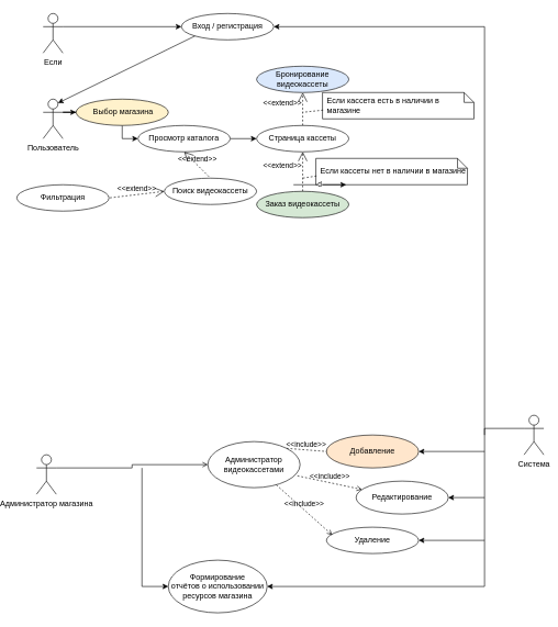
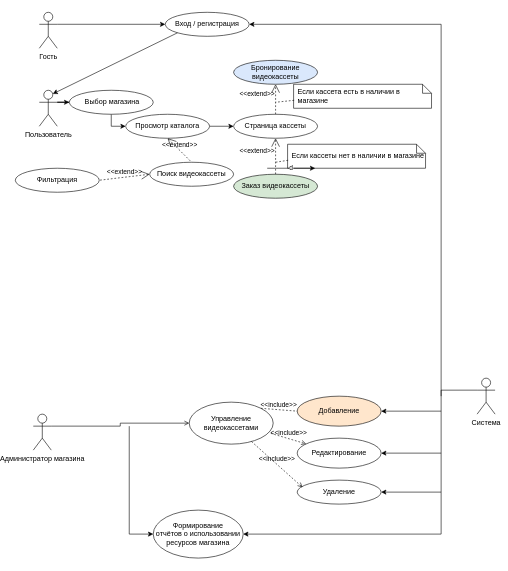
  <mxCell id="0" />
  <mxCell id="1" parent="0" />
  <mxCell id="2" style="rounded=0;orthogonalLoop=1;jettySize=auto;html=1;exitX=1;exitY=0.333;exitDx=0;exitDy=0;exitPerimeter=0;edgeStyle=elbowEdgeStyle;endArrow=open;" parent="1" source="3" target="10" edge="1"><mxGeometry relative="1" as="geometry" /></mxCell>
  <mxCell id="3" value="Администратор магазина" style="shape=umlActor;verticalLabelPosition=bottom;verticalAlign=top;html=1;outlineConnect=0;" parent="1" vertex="1"><mxGeometry x="50" y="690" width="30" height="60" as="geometry" /></mxCell>
  <mxCell id="4" style="edgeStyle=orthogonalEdgeStyle;rounded=0;orthogonalLoop=1;jettySize=auto;html=1;exitX=1;exitY=0.333;exitDx=0;exitDy=0;exitPerimeter=0;entryX=0;entryY=0.5;entryDx=0;entryDy=0;" parent="1" source="5" target="6" edge="1"><mxGeometry relative="1" as="geometry" /></mxCell>
- <mxCell id="5" value="Если" style="shape=umlActor;verticalLabelPosition=bottom;verticalAlign=top;html=1;outlineConnect=0;" parent="1" vertex="1"><mxGeometry x="60" y="20" width="30" height="60" as="geometry" /></mxCell>
+ <mxCell id="5" value="Гость" style="shape=umlActor;verticalLabelPosition=bottom;verticalAlign=top;html=1;outlineConnect=0;" parent="1" vertex="1"><mxGeometry x="60" y="20" width="30" height="60" as="geometry" /></mxCell>
  <mxCell id="6" value="Вход / регистрация" style="ellipse;whiteSpace=wrap;html=1;" parent="1" vertex="1"><mxGeometry x="270" y="20" width="140" height="40" as="geometry" /></mxCell>
  <mxCell id="7" style="edgeStyle=orthogonalEdgeStyle;rounded=0;orthogonalLoop=1;jettySize=auto;html=1;exitX=1;exitY=0.5;exitDx=0;exitDy=0;entryX=0;entryY=0.5;entryDx=0;entryDy=0;" parent="1" source="8" target="31" edge="1"><mxGeometry relative="1" as="geometry" /></mxCell>
  <mxCell id="8" value="Просмотр каталога" style="ellipse;whiteSpace=wrap;html=1;" parent="1" vertex="1"><mxGeometry x="204" y="190" width="140" height="40" as="geometry" /></mxCell>
  <mxCell id="9" value="Поиск видеокассеты" style="ellipse;whiteSpace=wrap;html=1;" parent="1" vertex="1"><mxGeometry x="244" y="270" width="140" height="40" as="geometry" /></mxCell>
- <mxCell id="10" value="Администратор видеокассетами" style="ellipse;whiteSpace=wrap;html=1;" parent="1" vertex="1"><mxGeometry x="310" y="670" width="140" height="70" as="geometry" /></mxCell>
+ <mxCell id="10" value="Управление видеокассетами" style="ellipse;whiteSpace=wrap;html=1;" parent="1" vertex="1"><mxGeometry x="310" y="670" width="140" height="70" as="geometry" /></mxCell>
  <mxCell id="11" style="edgeStyle=orthogonalEdgeStyle;rounded=0;orthogonalLoop=1;jettySize=auto;html=1;exitX=1;exitY=0.333;exitDx=0;exitDy=0;exitPerimeter=0;" parent="1" source="12" target="26" edge="1"><mxGeometry relative="1" as="geometry" /></mxCell>
  <mxCell id="12" value="Пользователь" style="shape=umlActor;verticalLabelPosition=bottom;verticalAlign=top;html=1;outlineConnect=0;" parent="1" vertex="1"><mxGeometry x="60" y="150" width="30" height="60" as="geometry" /></mxCell>
  <mxCell id="13" value="Добавление" style="ellipse;whiteSpace=wrap;html=1;fillColor=#ffe6cc;" parent="1" vertex="1"><mxGeometry x="490" y="660" width="140" height="50" as="geometry" /></mxCell>
  <mxCell id="14" value="Удаление" style="ellipse;whiteSpace=wrap;html=1;" parent="1" vertex="1"><mxGeometry x="490" y="800" width="140" height="40" as="geometry" /></mxCell>
- <mxCell id="15" value="Редактирование" style="ellipse;whiteSpace=wrap;html=1;" parent="1" vertex="1"><mxGeometry x="535" y="730" width="140" height="50" as="geometry" /></mxCell>
+ <mxCell id="15" value="Редактирование" style="ellipse;whiteSpace=wrap;html=1;" parent="1" vertex="1"><mxGeometry x="490" y="730" width="140" height="50" as="geometry" /></mxCell>
  <mxCell id="16" value="&amp;lt;&amp;lt;include&amp;gt;&amp;gt;" style="html=1;endArrow=none;verticalAlign=bottom;dashed=1;labelBackgroundColor=none;rounded=0;exitX=1;exitY=0;exitDx=0;exitDy=0;entryX=0;entryY=0.5;entryDx=0;entryDy=0;" parent="1" source="10" target="13" edge="1"><mxGeometry width="160" relative="1" as="geometry"><mxPoint x="447" y="585" as="sourcePoint" /><mxPoint x="585" y="565" as="targetPoint" /></mxGeometry></mxCell>
  <mxCell id="17" value="&amp;lt;&amp;lt;include&amp;gt;&amp;gt;" style="html=1;endArrow=open;verticalAlign=bottom;dashed=1;labelBackgroundColor=none;rounded=0;entryX=0.064;entryY=0.3;entryDx=0;entryDy=0;entryPerimeter=0;" parent="1" source="10" target="14" edge="1"><mxGeometry width="160" relative="1" as="geometry"><mxPoint x="400" y="790" as="sourcePoint" /><mxPoint x="490" y="810" as="targetPoint" /></mxGeometry></mxCell>
  <mxCell id="18" value="&amp;lt;&amp;lt;include&amp;gt;&amp;gt;" style="html=1;endArrow=open;verticalAlign=bottom;dashed=1;labelBackgroundColor=none;rounded=0;exitX=0.971;exitY=0.743;exitDx=0;exitDy=0;exitPerimeter=0;" parent="1" source="10" target="15" edge="1"><mxGeometry width="160" relative="1" as="geometry"><mxPoint x="400" y="760" as="sourcePoint" /><mxPoint x="461" y="765" as="targetPoint" /></mxGeometry></mxCell>
  <mxCell id="19" style="edgeStyle=orthogonalEdgeStyle;rounded=0;orthogonalLoop=1;jettySize=auto;html=1;exitX=0;exitY=0.333;exitDx=0;exitDy=0;exitPerimeter=0;entryX=1;entryY=0.5;entryDx=0;entryDy=0;" parent="1" source="20" target="14" edge="1"><mxGeometry relative="1" as="geometry"><mxPoint x="650" y="820" as="targetPoint" /><Array as="points"><mxPoint x="730" y="650" /><mxPoint x="730" y="820" /></Array></mxGeometry></mxCell>
  <mxCell id="20" value="Система" style="shape=umlActor;verticalLabelPosition=bottom;verticalAlign=top;html=1;outlineConnect=0;" parent="1" vertex="1"><mxGeometry x="790" y="630" width="30" height="60" as="geometry" /></mxCell>
  <mxCell id="21" value="" style="endArrow=classic;html=1;rounded=0;entryX=1;entryY=0.5;entryDx=0;entryDy=0;" parent="1" target="13" edge="1"><mxGeometry width="50" height="50" relative="1" as="geometry"><mxPoint x="730" y="685" as="sourcePoint" /><mxPoint x="450" y="470" as="targetPoint" /></mxGeometry></mxCell>
  <mxCell id="22" value="" style="endArrow=classic;html=1;rounded=0;entryX=1;entryY=0.5;entryDx=0;entryDy=0;" parent="1" target="15" edge="1"><mxGeometry width="50" height="50" relative="1" as="geometry"><mxPoint x="730" y="755" as="sourcePoint" /><mxPoint x="450" y="470" as="targetPoint" /></mxGeometry></mxCell>
  <mxCell id="23" value="" style="endArrow=classic;html=1;rounded=0;entryX=1;entryY=0.5;entryDx=0;entryDy=0;edgeStyle=orthogonalEdgeStyle;" parent="1" target="6" edge="1"><mxGeometry width="50" height="50" relative="1" as="geometry"><mxPoint x="730" y="660" as="sourcePoint" /><mxPoint x="520" y="260" as="targetPoint" /><Array as="points"><mxPoint x="730" y="40" /></Array></mxGeometry></mxCell>
  <mxCell id="24" value="Заказ видеокассеты" style="ellipse;whiteSpace=wrap;html=1;fillColor=#d5e8d4;" parent="1" vertex="1"><mxGeometry x="384" y="290" width="140" height="40" as="geometry" /></mxCell>
  <mxCell id="25" style="edgeStyle=orthogonalEdgeStyle;rounded=0;orthogonalLoop=1;jettySize=auto;html=1;entryX=0;entryY=0.5;entryDx=0;entryDy=0;" parent="1" source="26" target="8" edge="1"><mxGeometry relative="1" as="geometry"><mxPoint x="134" y="170" as="sourcePoint" /></mxGeometry></mxCell>
- <mxCell id="26" value="&amp;nbsp;Выбор магазина" style="ellipse;whiteSpace=wrap;html=1;fillColor=#fff2cc;" parent="1" vertex="1"><mxGeometry x="110" y="150" width="140" height="40" as="geometry" /></mxCell>
+ <mxCell id="26" value="&amp;nbsp;Выбор магазина" style="ellipse;whiteSpace=wrap;html=1;" parent="1" vertex="1"><mxGeometry x="110" y="150" width="140" height="40" as="geometry" /></mxCell>
  <mxCell id="27" value="&amp;lt;&amp;lt;extend&amp;gt;&amp;gt;" style="edgeStyle=none;html=1;startArrow=open;endArrow=none;startSize=12;verticalAlign=bottom;dashed=1;labelBackgroundColor=none;rounded=0;entryX=1;entryY=0.5;entryDx=0;entryDy=0;exitX=0;exitY=0.5;exitDx=0;exitDy=0;" parent="1" source="9" target="28" edge="1"><mxGeometry width="160" relative="1" as="geometry"><mxPoint x="200" y="300" as="sourcePoint" /><mxPoint x="274" y="310" as="targetPoint" /></mxGeometry></mxCell>
  <mxCell id="28" value="Фильтрация" style="ellipse;whiteSpace=wrap;html=1;" parent="1" vertex="1"><mxGeometry x="20" y="280" width="140" height="40" as="geometry" /></mxCell>
  <mxCell id="29" value="&amp;lt;&amp;lt;extend&amp;gt;&amp;gt;" style="edgeStyle=none;html=1;startArrow=open;endArrow=none;startSize=12;verticalAlign=bottom;dashed=1;labelBackgroundColor=none;rounded=0;exitX=0.5;exitY=1;exitDx=0;exitDy=0;entryX=0.5;entryY=0;entryDx=0;entryDy=0;" parent="1" source="8" target="9" edge="1"><mxGeometry width="160" relative="1" as="geometry"><mxPoint x="284" y="240" as="sourcePoint" /><mxPoint x="274" y="270" as="targetPoint" /></mxGeometry></mxCell>
  <mxCell id="30" value="Бронирование видеокассеты" style="ellipse;whiteSpace=wrap;html=1;fillColor=#dae8fc;" parent="1" vertex="1"><mxGeometry x="384" y="100" width="140" height="40" as="geometry" /></mxCell>
  <mxCell id="31" value="Страница кассеты" style="ellipse;whiteSpace=wrap;html=1;" parent="1" vertex="1"><mxGeometry x="384" y="190" width="140" height="40" as="geometry" /></mxCell>
  <mxCell id="32" value="Если кассеты нет в наличии в магазине" style="shape=note;size=15;spacingLeft=5;align=left;whiteSpace=wrap;" parent="1" vertex="1"><mxGeometry x="474" y="240" width="230" height="40" as="geometry" /></mxCell>
  <mxCell id="33" value="&amp;lt;&amp;lt;extend&amp;gt;&amp;gt;" style="align=right;html=1;verticalAlign=bottom;rounded=0;labelBackgroundColor=none;endArrow=open;endSize=12;dashed=1;exitX=0.5;exitY=0;exitDx=0;exitDy=0;" parent="1" source="24" target="31" edge="1"><mxGeometry relative="1" as="geometry"><mxPoint x="334" y="180" as="targetPoint" /><mxPoint x="494" y="180" as="sourcePoint" /></mxGeometry></mxCell>
  <mxCell id="34" value="" style="edgeStyle=none;html=1;endArrow=none;rounded=0;labelBackgroundColor=none;dashed=1;exitX=0.004;exitY=0.667;exitDx=0;exitDy=0;exitPerimeter=0;" parent="1" source="32" edge="1"><mxGeometry relative="1" as="geometry"><mxPoint x="454" y="270" as="targetPoint" /></mxGeometry></mxCell>
  <mxCell id="35" value="Если кассета есть в наличии в магазине" style="shape=note;size=15;spacingLeft=5;align=left;whiteSpace=wrap;" parent="1" vertex="1"><mxGeometry x="484" y="140" width="230" height="40" as="geometry" /></mxCell>
  <mxCell id="36" value="" style="edgeStyle=none;html=1;endArrow=none;rounded=0;labelBackgroundColor=none;dashed=1;exitX=0.004;exitY=0.667;exitDx=0;exitDy=0;exitPerimeter=0;" parent="1" source="35" edge="1"><mxGeometry relative="1" as="geometry"><mxPoint x="454" y="170" as="targetPoint" /></mxGeometry></mxCell>
  <mxCell id="37" value="&amp;lt;&amp;lt;extend&amp;gt;&amp;gt;" style="align=right;html=1;verticalAlign=bottom;rounded=0;labelBackgroundColor=none;endArrow=open;endSize=12;dashed=1;exitX=0.5;exitY=0;exitDx=0;exitDy=0;entryX=0.5;entryY=1;entryDx=0;entryDy=0;" parent="1" source="31" target="30" edge="1"><mxGeometry relative="1" as="geometry"><mxPoint x="368" y="130" as="targetPoint" /><mxPoint x="368" y="190" as="sourcePoint" /></mxGeometry></mxCell>
  <mxCell id="38" style="edgeStyle=elbowEdgeStyle;rounded=0;orthogonalLoop=1;jettySize=auto;html=1;entryX=0;entryY=0.5;entryDx=0;entryDy=0;" parent="1" target="39" edge="1"><mxGeometry relative="1" as="geometry"><mxPoint x="300" y="840" as="targetPoint" /><mxPoint x="210" y="710" as="sourcePoint" /><Array as="points"><mxPoint x="210" y="740" /></Array></mxGeometry></mxCell>
  <mxCell id="39" value="Формирование&lt;br&gt;отчётов о использовании ресурсов магазина" style="ellipse;whiteSpace=wrap;html=1;" parent="1" vertex="1"><mxGeometry x="250" y="850" width="150" height="80" as="geometry" /></mxCell>
  <mxCell id="40" value="" style="endArrow=classic;html=1;rounded=0;entryX=1;entryY=0.5;entryDx=0;entryDy=0;edgeStyle=elbowEdgeStyle;elbow=vertical;" parent="1" target="39" edge="1"><mxGeometry width="50" height="50" relative="1" as="geometry"><mxPoint x="730" y="820" as="sourcePoint" /><mxPoint x="540" y="680" as="targetPoint" /><Array as="points"><mxPoint x="570" y="890" /></Array></mxGeometry></mxCell>
  <mxCell id="41" style="rounded=0;orthogonalLoop=1;jettySize=auto;html=1;exitX=0;exitY=1;exitDx=0;exitDy=0;entryX=0.75;entryY=0.1;entryDx=0;entryDy=0;entryPerimeter=0;" parent="1" source="6" target="12" edge="1"><mxGeometry relative="1" as="geometry"><mxPoint x="100" y="50" as="sourcePoint" /><mxPoint x="280" y="50" as="targetPoint" /></mxGeometry></mxCell>
  <mxCell id="42" value="d" style="edgeStyle=none;orthogonalLoop=1;jettySize=auto;html=1;" parent="1" edge="1"><mxGeometry width="80" relative="1" as="geometry"><mxPoint x="440" y="280" as="sourcePoint" /><mxPoint x="520" y="280" as="targetPoint" /><Array as="points" /></mxGeometry></mxCell>
